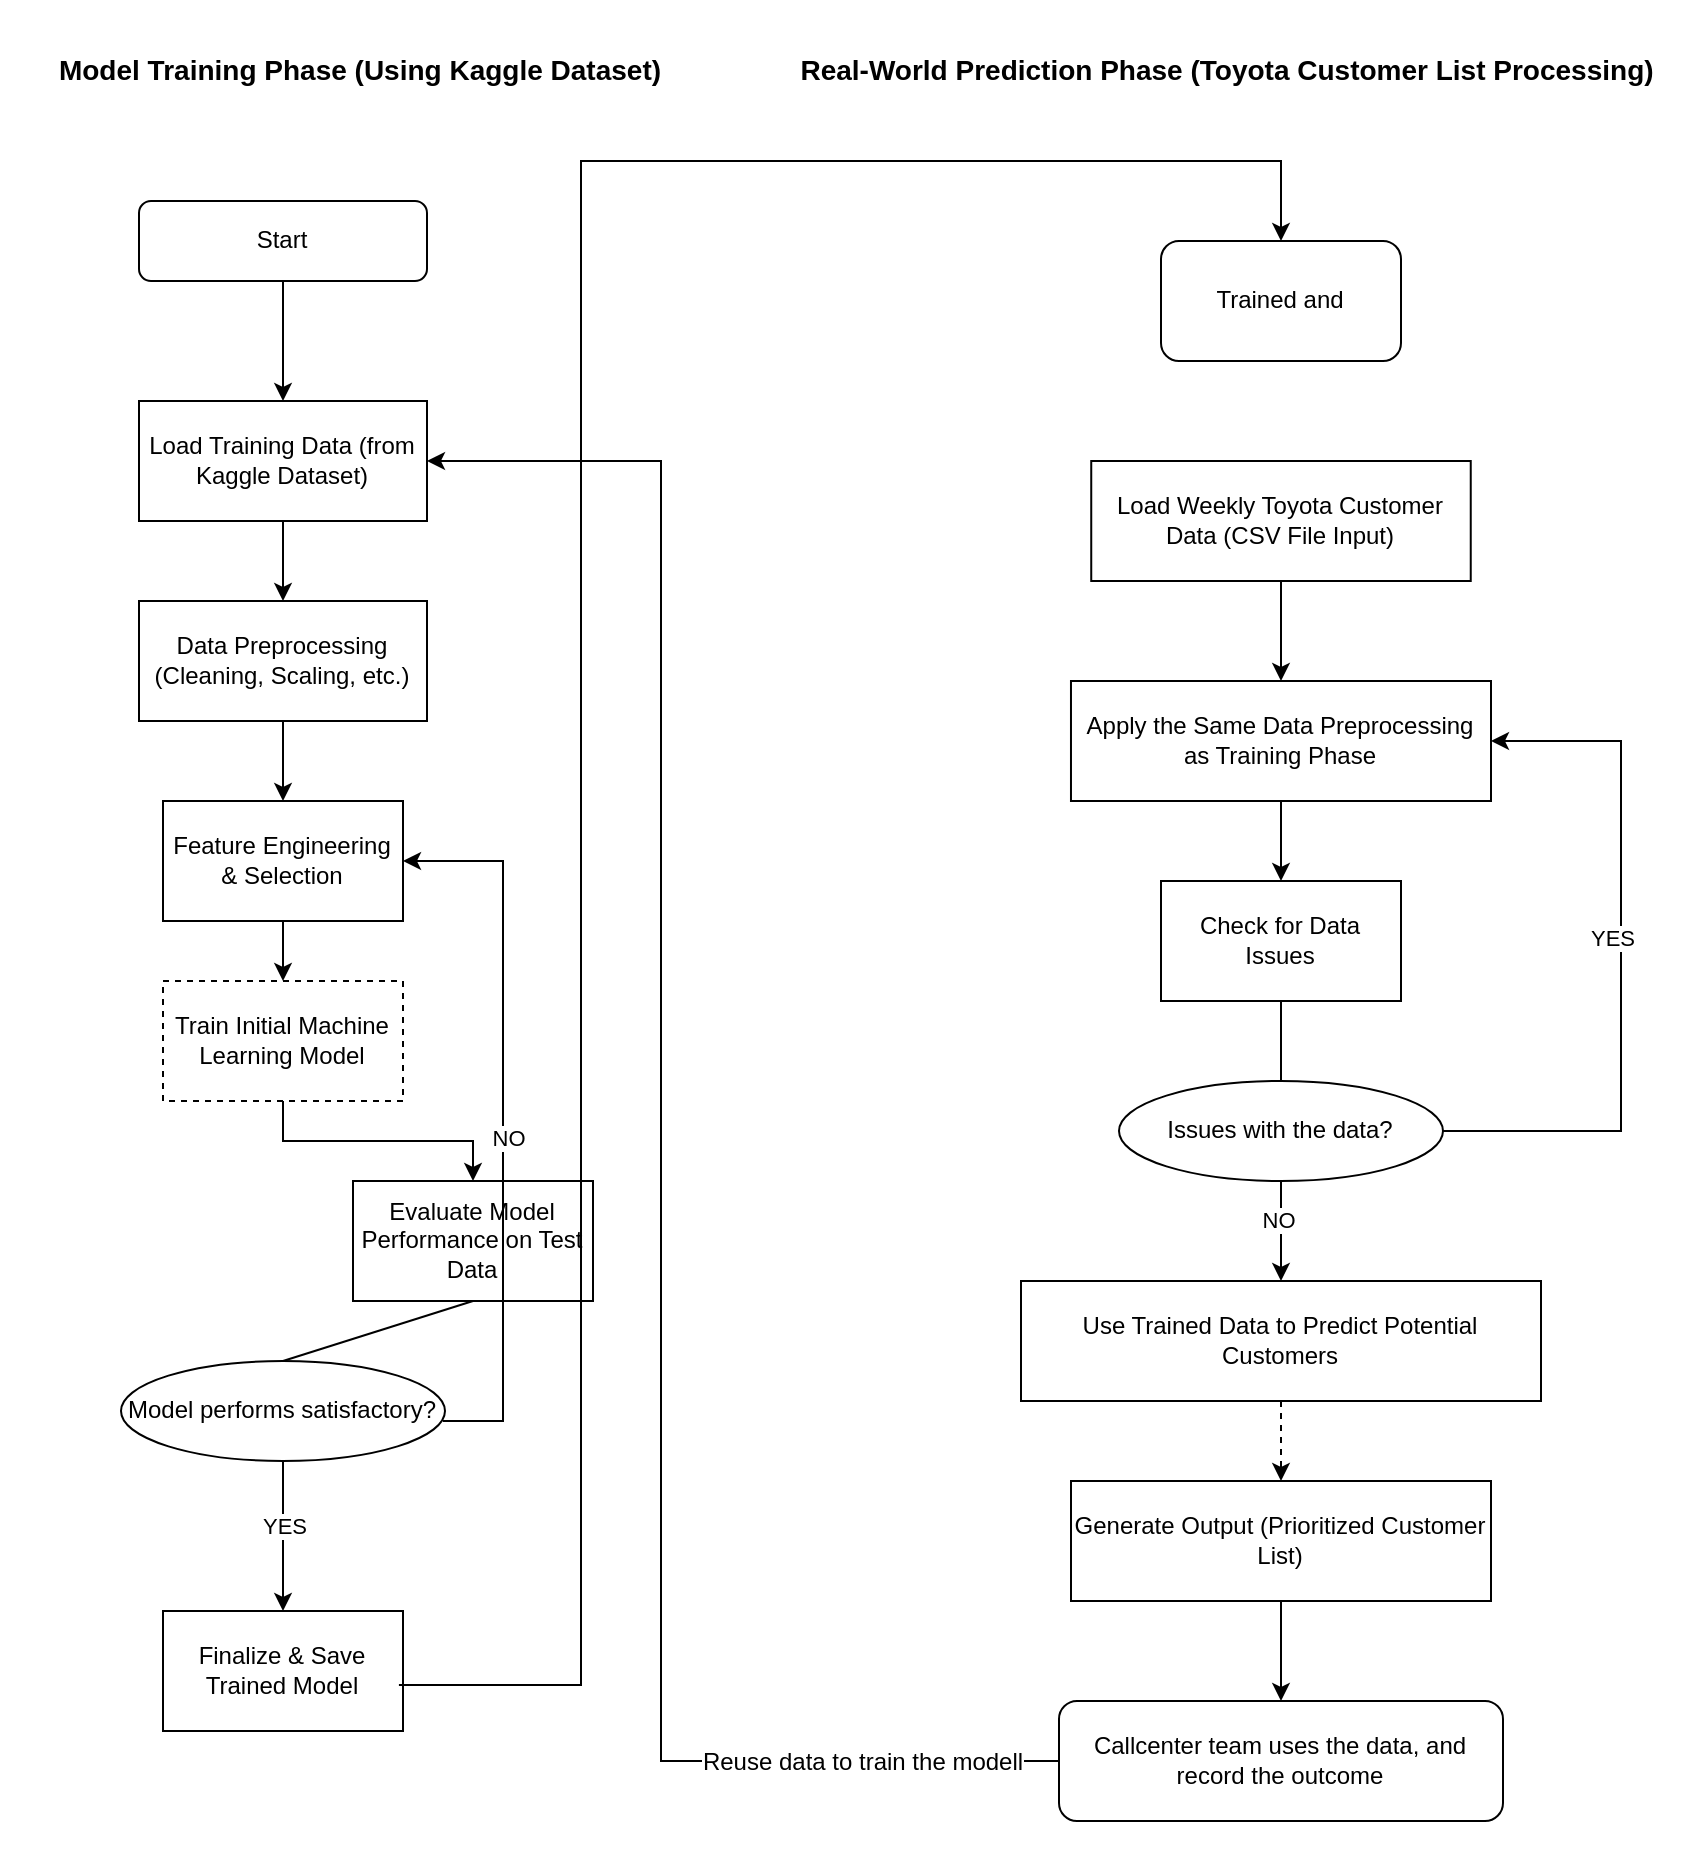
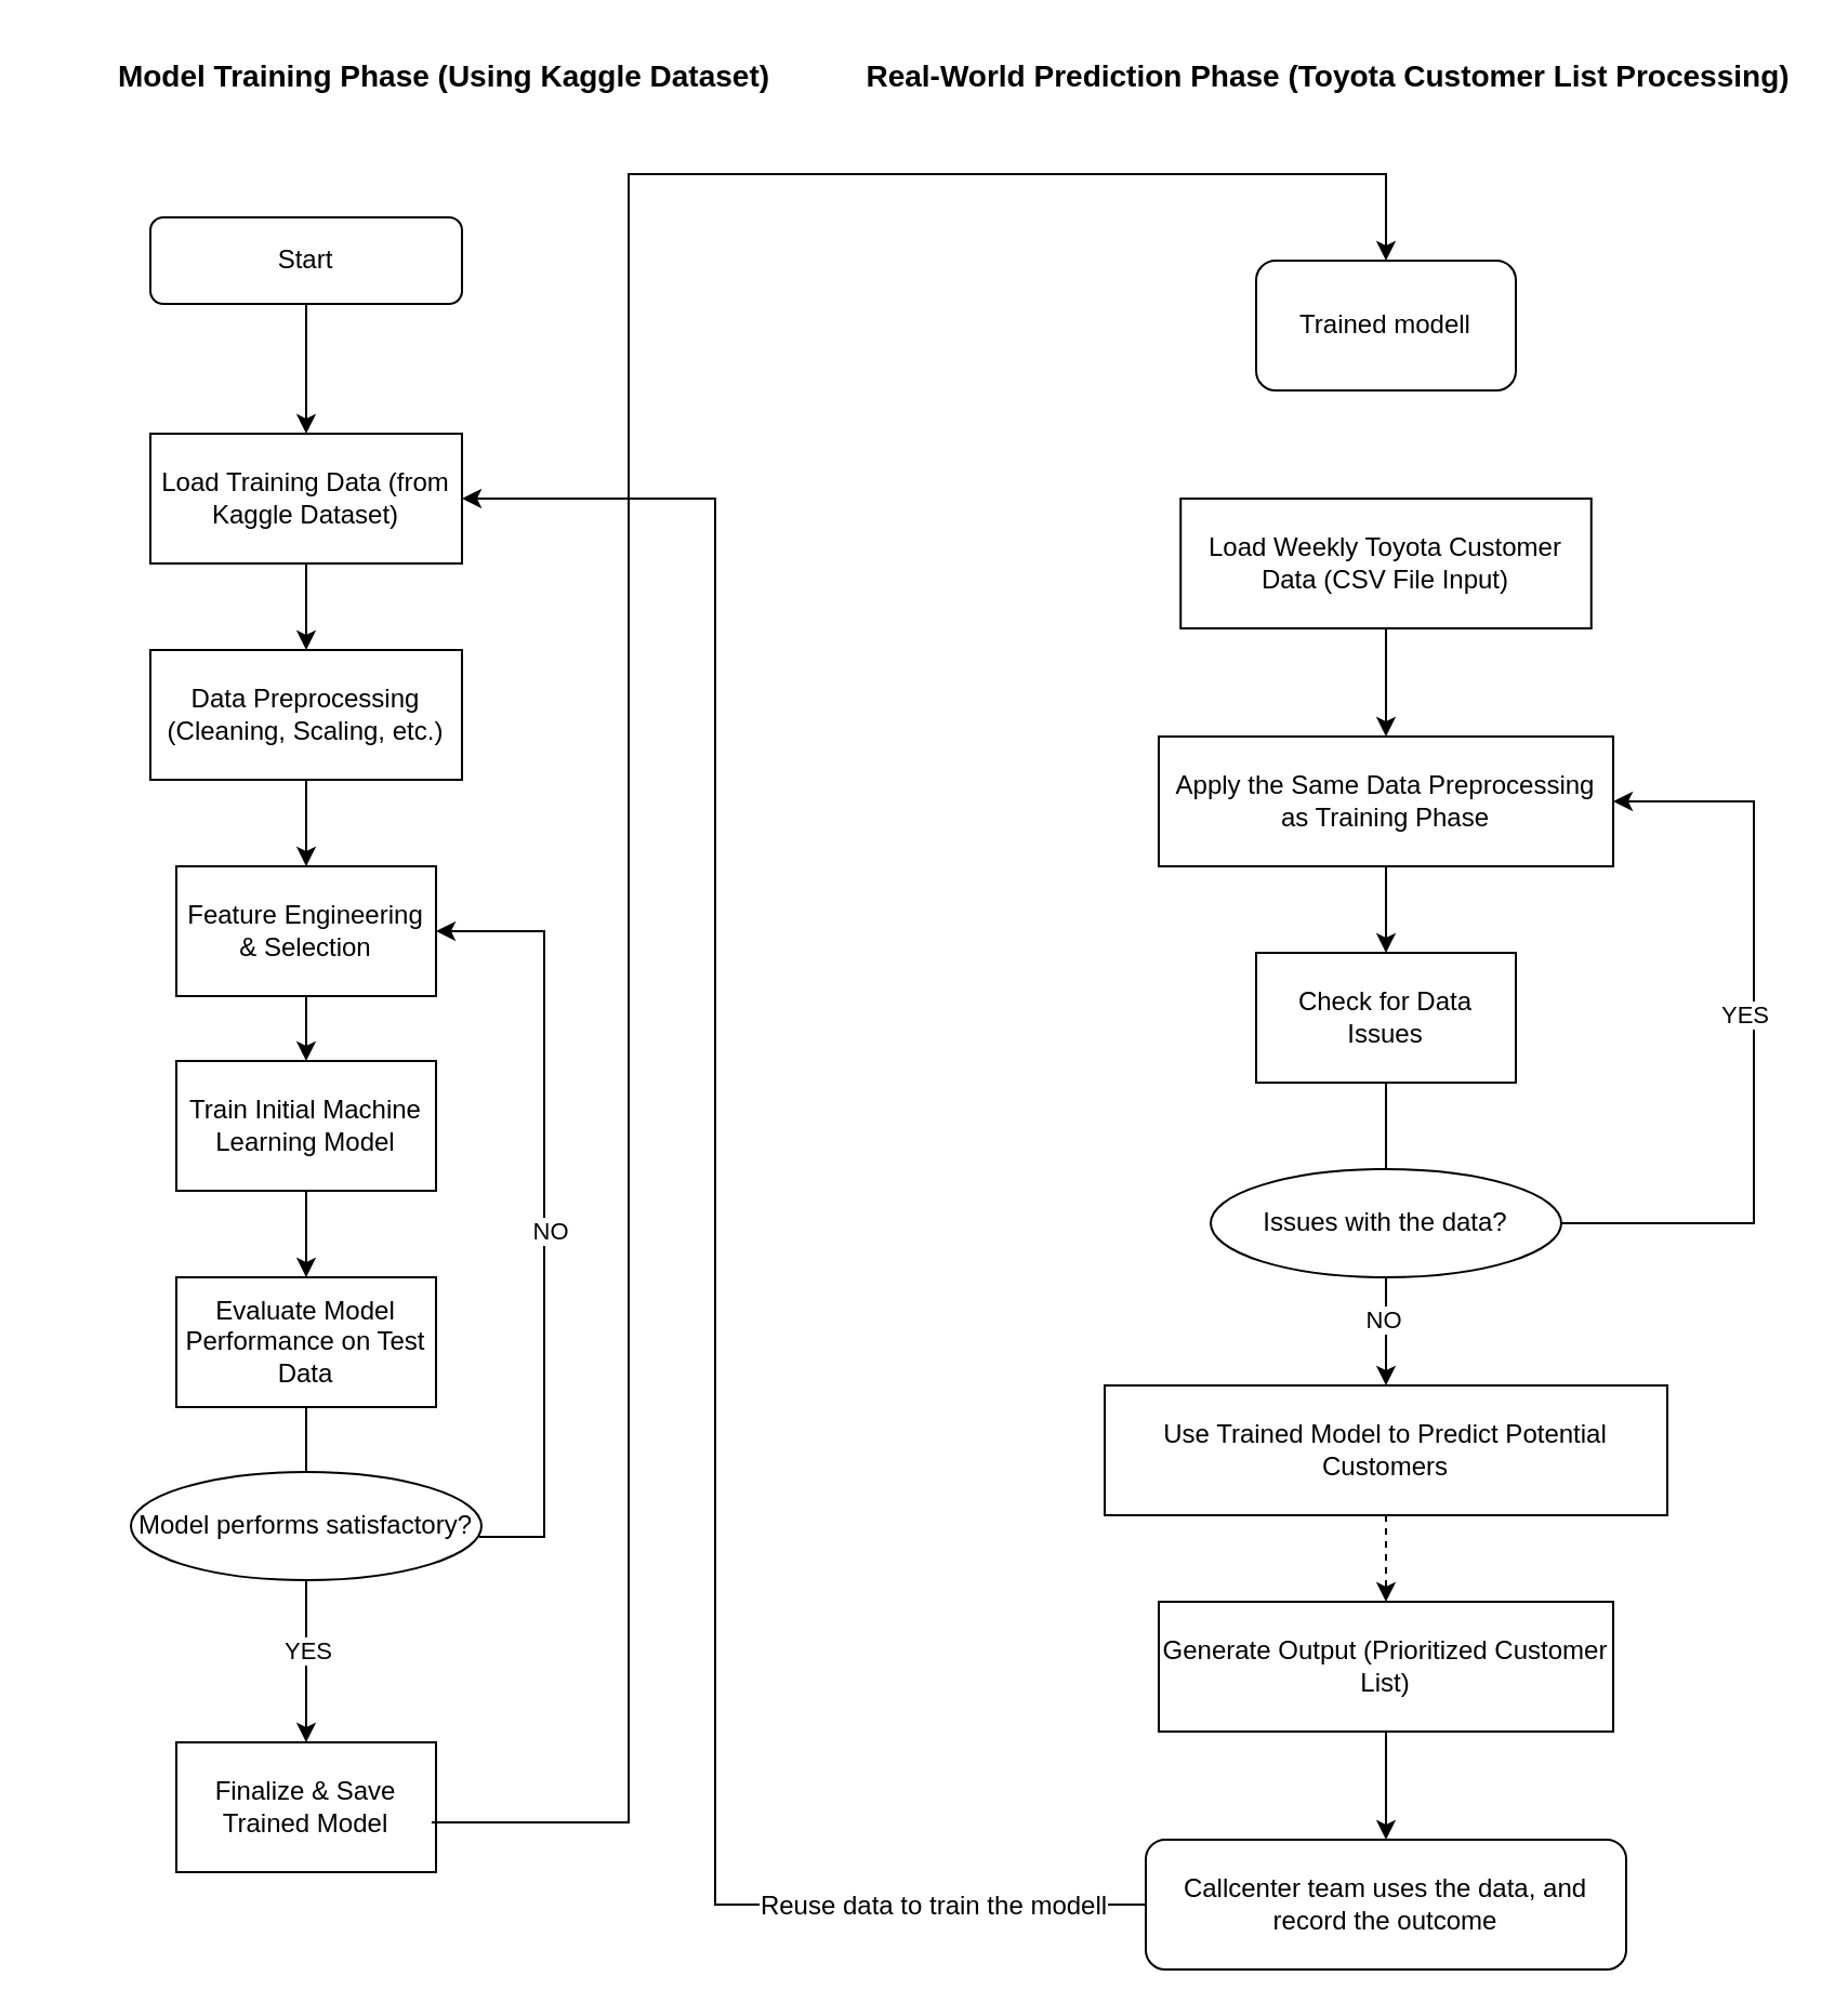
  <mxCell id="0" />
  <mxCell id="1" parent="0" />
  <mxCell id="2" value="" style="edgeStyle=orthogonalEdgeStyle;rounded=0;orthogonalLoop=1;jettySize=auto;html=1;" parent="1" source="3" target="6" edge="1"><mxGeometry relative="1" as="geometry" /></mxCell>
  <mxCell id="3" value="Start" style="rounded=1;whiteSpace=wrap;html=1;fontSize=12;glass=0;strokeWidth=1;shadow=0;" parent="1" vertex="1"><mxGeometry x="69" y="100" width="144" height="40" as="geometry" /></mxCell>
- <mxCell id="4" value="&lt;b&gt;&lt;font style=&quot;font-size: 14px;&quot;&gt;Model Training Phase (Using Kaggle Dataset)&lt;/font&gt;&lt;/b&gt;" style="text;html=1;align=center;verticalAlign=middle;whiteSpace=wrap;rounded=0;" parent="1" vertex="1"><mxGeometry x="20" y="20" width="320" height="30" as="geometry" /></mxCell>
+ <mxCell id="4" value="&lt;b&gt;&lt;font style=&quot;font-size: 14px;&quot;&gt;Model Training Phase (Using Kaggle Dataset)&lt;/font&gt;&lt;/b&gt;" style="text;html=1;align=center;verticalAlign=middle;whiteSpace=wrap;rounded=0;" parent="1" vertex="1"><mxGeometry x="45" y="20" width="320" height="30" as="geometry" /></mxCell>
  <mxCell id="5" value="" style="edgeStyle=orthogonalEdgeStyle;rounded=0;orthogonalLoop=1;jettySize=auto;html=1;" parent="1" source="6" target="8" edge="1"><mxGeometry relative="1" as="geometry" /></mxCell>
  <mxCell id="6" value="Load Training Data (from Kaggle Dataset)" style="rounded=0;whiteSpace=wrap;html=1;" parent="1" vertex="1"><mxGeometry x="69" y="200" width="144" height="60" as="geometry" /></mxCell>
  <mxCell id="7" value="" style="edgeStyle=orthogonalEdgeStyle;rounded=0;orthogonalLoop=1;jettySize=auto;html=1;" parent="1" source="8" target="10" edge="1"><mxGeometry relative="1" as="geometry" /></mxCell>
  <mxCell id="8" value="Data Preprocessing (Cleaning, Scaling, etc.)" style="whiteSpace=wrap;html=1;rounded=0;" parent="1" vertex="1"><mxGeometry x="69" y="300" width="144" height="60" as="geometry" /></mxCell>
  <mxCell id="9" value="" style="edgeStyle=orthogonalEdgeStyle;rounded=0;orthogonalLoop=1;jettySize=auto;html=1;" parent="1" source="10" target="12" edge="1"><mxGeometry relative="1" as="geometry" /></mxCell>
  <mxCell id="10" value="Feature Engineering &amp;amp; Selection" style="whiteSpace=wrap;html=1;rounded=0;" parent="1" vertex="1"><mxGeometry x="81" y="400" width="120" height="60" as="geometry" /></mxCell>
  <mxCell id="11" value="" style="edgeStyle=orthogonalEdgeStyle;rounded=0;orthogonalLoop=1;jettySize=auto;html=1;" parent="1" source="12" target="13" edge="1"><mxGeometry relative="1" as="geometry" /></mxCell>
- <mxCell id="12" value="Train Initial Machine Learning Model" style="rounded=0;whiteSpace=wrap;html=1;dashed=1;" parent="1" vertex="1"><mxGeometry x="81" y="490" width="120" height="60" as="geometry" /></mxCell>
- <mxCell id="13" value="Evaluate Model Performance on Test Data" style="whiteSpace=wrap;html=1;rounded=0;" parent="1" vertex="1"><mxGeometry x="176" y="590" width="120" height="60" as="geometry" /></mxCell>
+ <mxCell id="12" value="Train Initial Machine Learning Model" style="rounded=0;whiteSpace=wrap;html=1;" parent="1" vertex="1"><mxGeometry x="81" y="490" width="120" height="60" as="geometry" /></mxCell>
+ <mxCell id="13" value="Evaluate Model Performance on Test Data" style="whiteSpace=wrap;html=1;rounded=0;" parent="1" vertex="1"><mxGeometry x="81" y="590" width="120" height="60" as="geometry" /></mxCell>
  <mxCell id="14" value="" style="edgeStyle=orthogonalEdgeStyle;rounded=0;orthogonalLoop=1;jettySize=auto;html=1;" parent="1" edge="1"><mxGeometry relative="1" as="geometry"><mxPoint x="221" y="710" as="sourcePoint" /><mxPoint x="201" y="430" as="targetPoint" /><Array as="points"><mxPoint x="251" y="710" /><mxPoint x="251" y="430" /></Array></mxGeometry></mxCell>
  <mxCell id="15" value="NO" style="edgeLabel;html=1;align=center;verticalAlign=middle;resizable=0;points=[];" parent="14" vertex="1" connectable="0"><mxGeometry x="-0.043" y="-2" relative="1" as="geometry"><mxPoint as="offset" /></mxGeometry></mxCell>
  <mxCell id="16" value="" style="edgeStyle=orthogonalEdgeStyle;rounded=0;orthogonalLoop=1;jettySize=auto;html=1;" parent="1" source="18" target="19" edge="1"><mxGeometry relative="1" as="geometry" /></mxCell>
  <mxCell id="17" value="YES" style="edgeLabel;html=1;align=center;verticalAlign=middle;resizable=0;points=[];" parent="16" vertex="1" connectable="0"><mxGeometry x="-0.147" y="5" relative="1" as="geometry"><mxPoint x="-5" as="offset" /></mxGeometry></mxCell>
  <mxCell id="18" value="Model performs satisfactory?" style="ellipse;whiteSpace=wrap;html=1;rounded=0;" parent="1" vertex="1"><mxGeometry x="60" y="680" width="162" height="50" as="geometry" /></mxCell>
  <mxCell id="19" value="Finalize &amp;amp; Save Trained Model" style="whiteSpace=wrap;html=1;rounded=0;" parent="1" vertex="1"><mxGeometry x="81" y="805" width="120" height="60" as="geometry" /></mxCell>
  <mxCell id="20" value="&lt;b&gt;&lt;font style=&quot;font-size: 14px;&quot;&gt;Real-World Prediction Phase (Toyota Customer List Processing)&lt;/font&gt;&lt;/b&gt;" style="text;html=1;align=center;verticalAlign=middle;whiteSpace=wrap;rounded=0;" parent="1" vertex="1"><mxGeometry x="395" y="20" width="437" height="30" as="geometry" /></mxCell>
- <mxCell id="21" value="Trained and" style="rounded=1;whiteSpace=wrap;html=1;" parent="1" vertex="1"><mxGeometry x="580" y="120" width="120" height="60" as="geometry" /></mxCell>
+ <mxCell id="21" value="Trained modell" style="rounded=1;whiteSpace=wrap;html=1;" parent="1" vertex="1"><mxGeometry x="580" y="120" width="120" height="60" as="geometry" /></mxCell>
  <mxCell id="22" value="" style="endArrow=classic;html=1;rounded=0;exitX=0.983;exitY=0.617;exitDx=0;exitDy=0;entryX=0.5;entryY=0;entryDx=0;entryDy=0;exitPerimeter=0;" parent="1" source="19" target="21" edge="1"><mxGeometry width="50" height="50" relative="1" as="geometry"><mxPoint x="226" y="846.02" as="sourcePoint" /><mxPoint x="591.04" y="140" as="targetPoint" /><Array as="points"><mxPoint x="290" y="842" /><mxPoint x="290" y="470" /><mxPoint x="290" y="80" /><mxPoint x="640" y="80" /></Array></mxGeometry></mxCell>
  <mxCell id="23" value="Load Weekly Toyota Customer Data (CSV File Input)" style="rounded=0;whiteSpace=wrap;html=1;" parent="1" vertex="1"><mxGeometry x="545.12" y="230" width="189.75" height="60" as="geometry" /></mxCell>
  <mxCell id="24" value="" style="edgeStyle=orthogonalEdgeStyle;rounded=0;orthogonalLoop=1;jettySize=auto;html=1;" parent="1" source="25" target="27" edge="1"><mxGeometry relative="1" as="geometry" /></mxCell>
  <mxCell id="25" value="Apply the Same Data Preprocessing as Training Phase" style="whiteSpace=wrap;html=1;rounded=0;" parent="1" vertex="1"><mxGeometry x="534.99" y="340" width="210.01" height="60" as="geometry" /></mxCell>
  <mxCell id="26" value="" style="endArrow=classic;html=1;rounded=0;exitX=0.5;exitY=1;exitDx=0;exitDy=0;entryX=0.5;entryY=0;entryDx=0;entryDy=0;" parent="1" source="23" target="25" edge="1"><mxGeometry width="50" height="50" relative="1" as="geometry"><mxPoint x="450" y="400" as="sourcePoint" /><mxPoint x="500" y="350" as="targetPoint" /></mxGeometry></mxCell>
  <mxCell id="27" value="&lt;span style=&quot;color: rgba(0, 0, 0, 0); font-family: monospace; font-size: 0px; text-align: start; text-wrap-mode: nowrap;&quot;&gt;%3CmxGraphModel%3E%3Croot%3E%3CmxCell%20id%3D%220%22%2F%3E%3CmxCell%20id%3D%221%22%20parent%3D%220%22%2F%3E%3CmxCell%20id%3D%222%22%20value%3D%22%22%20style%3D%22whiteSpace%3Dwrap%3Bhtml%3D1%3Brounded%3D0%3B%22%20vertex%3D%221%22%20parent%3D%221%22%3E%3CmxGeometry%20x%3D%22543.505%22%20y%3D%22500%22%20width%3D%22120%22%20height%3D%2260%22%20as%3D%22geometry%22%2F%3E%3C%2FmxCell%3E%3C%2Froot%3E%3C%2FmxGraphModel%3E&lt;/span&gt;Check for Data Issues" style="whiteSpace=wrap;html=1;rounded=0;" parent="1" vertex="1"><mxGeometry x="579.995" y="440" width="120" height="60" as="geometry" /></mxCell>
  <mxCell id="28" value="" style="edgeStyle=orthogonalEdgeStyle;rounded=0;orthogonalLoop=1;jettySize=auto;html=1;" parent="1" source="30" target="36" edge="1"><mxGeometry relative="1" as="geometry" /></mxCell>
  <mxCell id="29" value="NO" style="edgeLabel;html=1;align=center;verticalAlign=middle;resizable=0;points=[];" parent="28" vertex="1" connectable="0"><mxGeometry x="-0.227" y="-2" relative="1" as="geometry"><mxPoint as="offset" /></mxGeometry></mxCell>
  <mxCell id="30" value="Issues with the data?" style="ellipse;whiteSpace=wrap;html=1;rounded=0;" parent="1" vertex="1"><mxGeometry x="559" y="540" width="162" height="50" as="geometry" /></mxCell>
  <mxCell id="31" value="" style="endArrow=none;html=1;rounded=0;exitX=0.5;exitY=1;exitDx=0;exitDy=0;entryX=0.5;entryY=0;entryDx=0;entryDy=0;" parent="1" source="13" target="18" edge="1"><mxGeometry width="50" height="50" relative="1" as="geometry"><mxPoint x="378" y="400" as="sourcePoint" /><mxPoint x="428" y="350" as="targetPoint" /><Array as="points" /></mxGeometry></mxCell>
  <mxCell id="32" value="" style="endArrow=none;html=1;rounded=0;exitX=0.5;exitY=0;exitDx=0;exitDy=0;entryX=0.5;entryY=1;entryDx=0;entryDy=0;" parent="1" source="30" target="27" edge="1"><mxGeometry width="50" height="50" relative="1" as="geometry"><mxPoint x="450" y="600" as="sourcePoint" /><mxPoint x="500" y="550" as="targetPoint" /></mxGeometry></mxCell>
  <mxCell id="33" value="" style="endArrow=classic;html=1;rounded=0;exitX=1;exitY=0.5;exitDx=0;exitDy=0;entryX=1;entryY=0.5;entryDx=0;entryDy=0;" parent="1" source="30" target="25" edge="1"><mxGeometry width="50" height="50" relative="1" as="geometry"><mxPoint x="450" y="600" as="sourcePoint" /><mxPoint x="500" y="550" as="targetPoint" /><Array as="points"><mxPoint x="810" y="565" /><mxPoint x="810" y="370" /></Array></mxGeometry></mxCell>
  <mxCell id="34" value="YES" style="edgeLabel;html=1;align=center;verticalAlign=middle;resizable=0;points=[];" parent="33" vertex="1" connectable="0"><mxGeometry x="0.066" y="5" relative="1" as="geometry"><mxPoint as="offset" /></mxGeometry></mxCell>
  <mxCell id="35" value="" style="edgeStyle=orthogonalEdgeStyle;rounded=0;orthogonalLoop=1;jettySize=auto;html=1;dashed=1;" parent="1" source="36" target="37" edge="1"><mxGeometry relative="1" as="geometry" /></mxCell>
- <mxCell id="36" value="Use Trained Data to Predict Potential Customers" style="whiteSpace=wrap;html=1;rounded=0;" parent="1" vertex="1"><mxGeometry x="510" y="640" width="260" height="60" as="geometry" /></mxCell>
+ <mxCell id="36" value="Use Trained Model to Predict Potential Customers" style="whiteSpace=wrap;html=1;rounded=0;" parent="1" vertex="1"><mxGeometry x="510" y="640" width="260" height="60" as="geometry" /></mxCell>
  <mxCell id="37" value="Generate Output (Prioritized Customer List)" style="whiteSpace=wrap;html=1;rounded=0;" parent="1" vertex="1"><mxGeometry x="535" y="740" width="210" height="60" as="geometry" /></mxCell>
  <mxCell id="38" value="Callcenter team uses the data, and record the outcome" style="rounded=1;whiteSpace=wrap;html=1;fontSize=12;glass=0;strokeWidth=1;shadow=0;" parent="1" vertex="1"><mxGeometry x="529" y="850" width="222" height="60" as="geometry" /></mxCell>
  <mxCell id="39" value="" style="endArrow=classic;html=1;rounded=0;exitX=0.5;exitY=1;exitDx=0;exitDy=0;" edge="1" parent="1" source="37" target="38"><mxGeometry width="50" height="50" relative="1" as="geometry"><mxPoint x="400" y="910" as="sourcePoint" /><mxPoint x="450" y="860" as="targetPoint" /></mxGeometry></mxCell>
  <mxCell id="40" value="" style="endArrow=classic;html=1;rounded=0;exitX=0;exitY=0.5;exitDx=0;exitDy=0;entryX=1;entryY=0.5;entryDx=0;entryDy=0;" edge="1" parent="1" source="38" target="6"><mxGeometry width="50" height="50" relative="1" as="geometry"><mxPoint x="400" y="810" as="sourcePoint" /><mxPoint x="450" y="760" as="targetPoint" /><Array as="points"><mxPoint x="330" y="880" /><mxPoint x="330" y="230" /></Array></mxGeometry></mxCell>
  <mxCell id="41" value="Reuse data to train the modell" style="edgeLabel;html=1;align=center;verticalAlign=middle;resizable=0;points=[];fontSize=12;" vertex="1" connectable="0" parent="40"><mxGeometry x="-0.841" relative="1" as="geometry"><mxPoint x="-22" as="offset" /></mxGeometry></mxCell>
